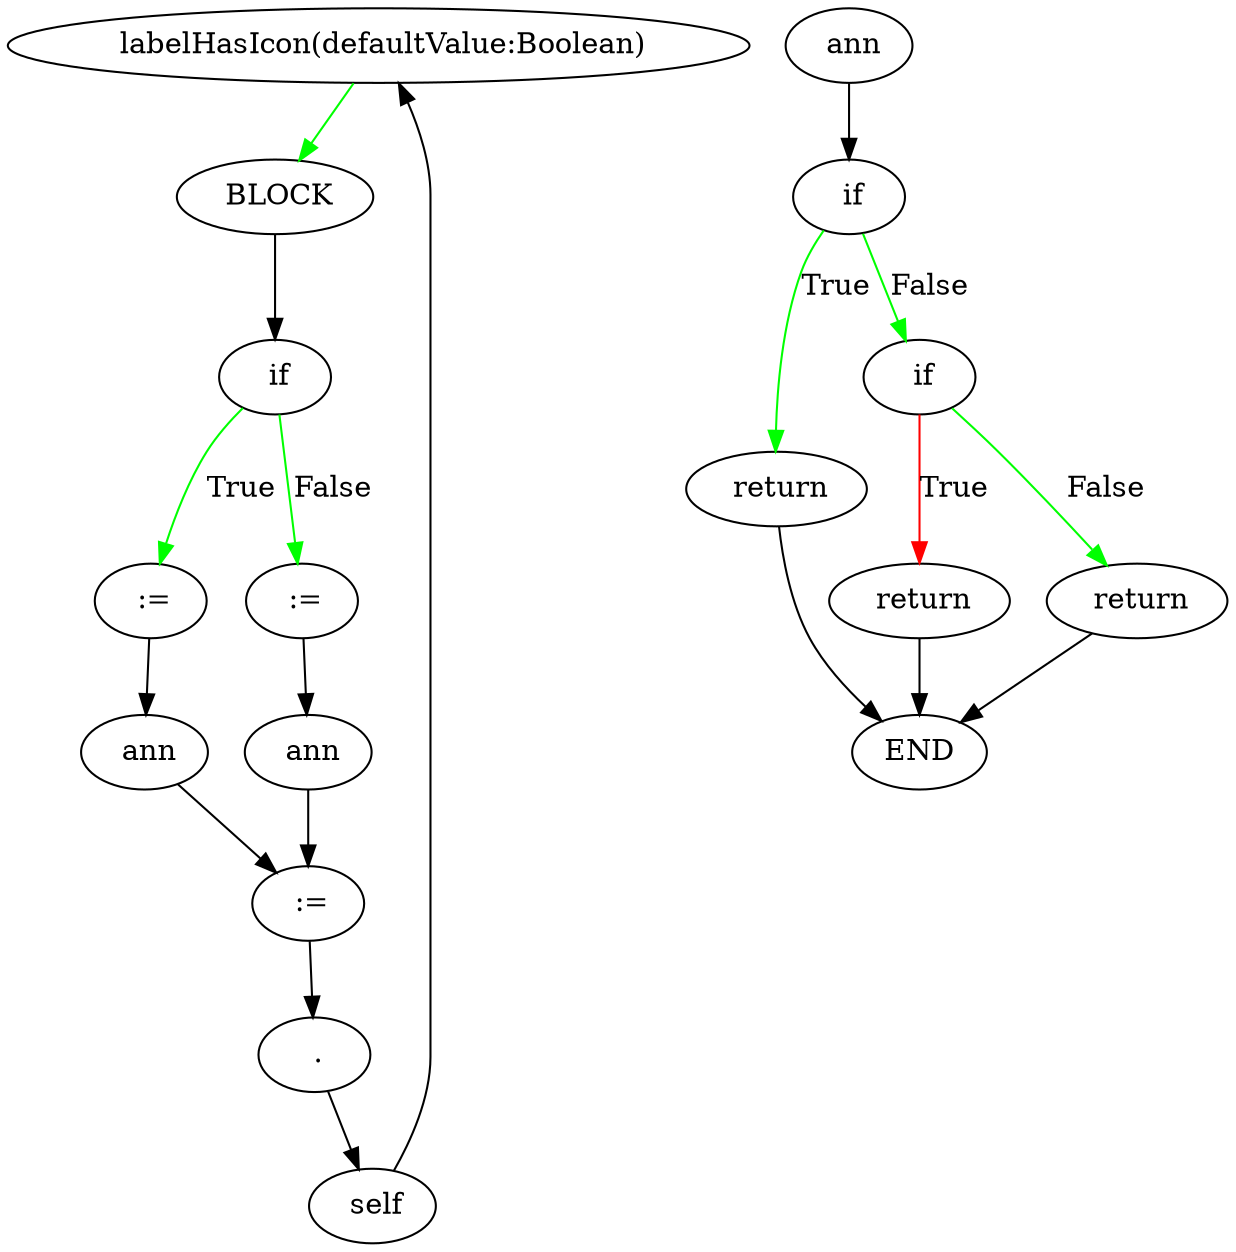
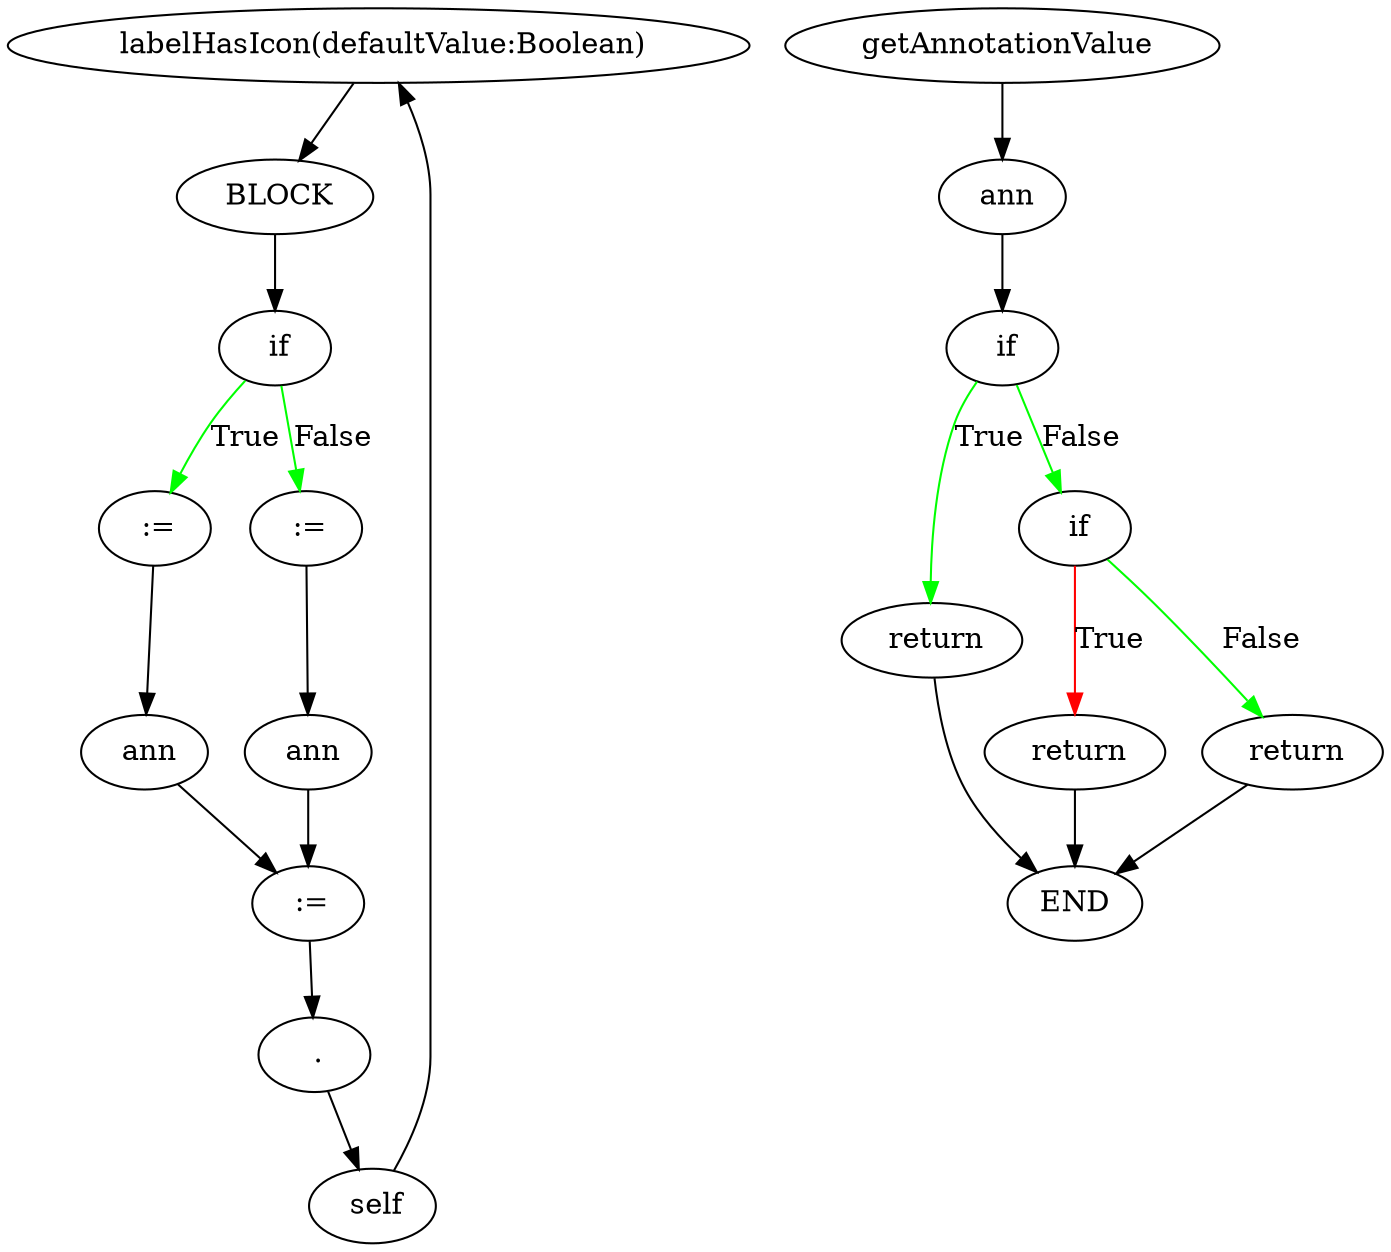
  digraph {
    edge [color=black]
    n1 [label=" labelHasIcon(defaultValue:Boolean)"]
    n2 [label=" BLOCK"]
    n3 [label=" if"]
    n4 [label=" :="]
    n5 [label=" :="]
    n6 [label=" ann"]
    n7 [label=" ann"]
    n8 [label=" :="]
    n9 [label=" ."]
    n10 [label=" self"]
+   n11 [label=" getAnnotationValue"]
    n12 [label=" ann"]
    n13 [label=" if"]
    n14 [label=" return"]
    n15 [label=" if"]
    n16 [label=END]
    n17 [label=" return"]
    n18 [label=" return"]
-   n1 -> n2 [color=green]
+   n1 -> n2
    n2 -> n3
    n3 -> n4 [color=green label=True]
    n3 -> n5 [color=green label=False]
    n4 -> n6
    n5 -> n7
    n6 -> n8
    n7 -> n8
    n8 -> n9
    n9 -> n10
    n10 -> n1
+   n11 -> n12
    n12 -> n13
    n13 -> n14 [color=green label=True]
    n13 -> n15 [color=green label=False]
    n14 -> n16
    n15 -> n17 [color=red label=True]
    n15 -> n18 [color=green label=False]
    n17 -> n16
    n18 -> n16
  }
